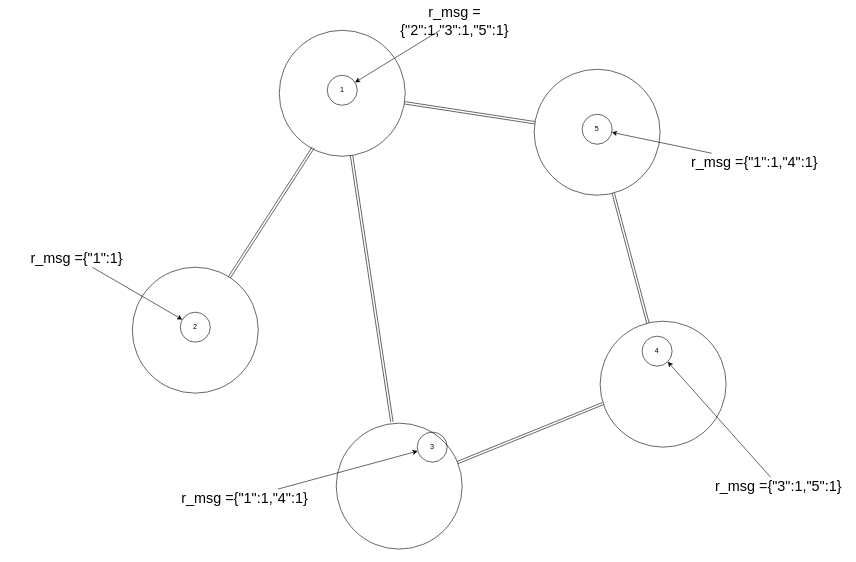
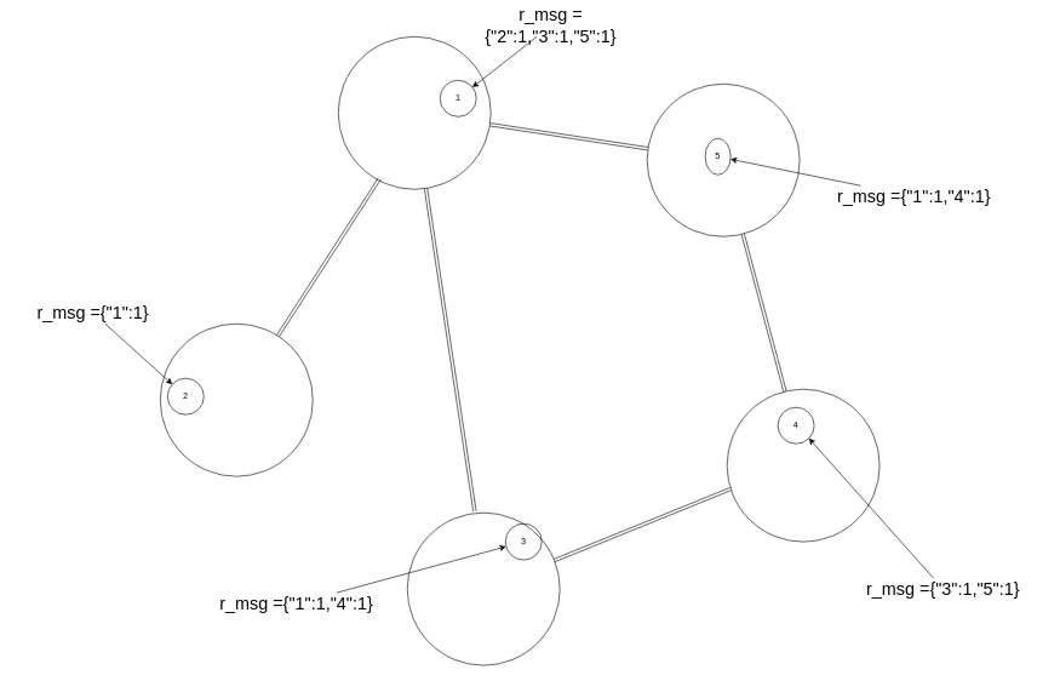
  <mxCell id="0" />
  <mxCell id="1" parent="0" />
  <mxCell id="2" value="Gds类add_one_node_ids方法工作流程图" style="text;html=1;strokeWidth=0;fillColor=none;fontSize=18;fontFamily=Arial;align=center;" parent="1"><mxGeometry x="300" y="20" width="500" height="30" as="geometry" /></mxCell>
  <mxCell id="3" value="图例" style="shape=rectangle;strokeWidth=1;fillColor=#f5f5f5;align=center;fontSize=14;fontFamily=Arial;" parent="1"><mxGeometry x="10" y="60" width="120" height="120" as="geometry" /></mxCell>
  <mxCell id="4" value="节点" style="shape=ellipse;strokeWidth=2;fillColor=none;" parent="1"><mxGeometry x="20" y="90" width="30" height="30" as="geometry" /></mxCell>
  <mxCell id="5" value="节点" style="text;html=1;strokeWidth=0;fillColor=none;" parent="1"><mxGeometry x="60" y="95" width="60" height="20" as="geometry" /></mxCell>
  <mxCell id="6" value="源节点" style="shape=ellipse;strokeWidth=2;fillColor=#ccffcc;" parent="1"><mxGeometry x="20" y="120" width="30" height="30" as="geometry" /></mxCell>
  <mxCell id="7" value="源节点" style="text;html=1;strokeWidth=0;fillColor=none;" parent="1"><mxGeometry x="60" y="125" width="60" height="20" as="geometry" /></mxCell>
  <mxCell id="8" value="边" style="shape=line;strokeWidth=1;" parent="1"><mxGeometry x="20" y="150" width="30" as="geometry" /></mxCell>
  <mxCell id="9" value="边" style="text;html=1;strokeWidth=0;fillColor=none;" parent="1"><mxGeometry x="60" y="145" width="60" height="20" as="geometry" /></mxCell>
  <mxCell id="10" value="节点1" style="shape=ellipse;strokeWidth=2;fillColor=#ccffcc;" parent="1"><mxGeometry x="300" y="200" width="60" height="60" as="geometry" /></mxCell>
  <mxCell id="11" value="节点2" style="shape=ellipse;strokeWidth=2;fillColor=none;" parent="1"><mxGeometry x="400" y="150" width="60" height="60" as="geometry" /></mxCell>
  <mxCell id="12" value="节点3" style="shape=ellipse;strokeWidth=2;fillColor=none;" parent="1"><mxGeometry x="400" y="250" width="60" height="60" as="geometry" /></mxCell>
  <mxCell id="13" value="节点4" style="shape=ellipse;strokeWidth=2;fillColor=none;" parent="1"><mxGeometry x="500" y="150" width="60" height="60" as="geometry" /></mxCell>
  <mxCell id="14" value="节点5" style="shape=ellipse;strokeWidth=2;fillColor=none;" parent="1"><mxGeometry x="500" y="250" width="60" height="60" as="geometry" /></mxCell>
  <mxCell id="15" style="shape=line;strokeWidth=1;" parent="1" source="10" target="11"><mxGeometry as="geometry" /></mxCell>
  <mxCell id="16" style="shape=line;strokeWidth=1;" parent="1" source="10" target="12"><mxGeometry as="geometry" /></mxCell>
  <mxCell id="17" style="shape=line;strokeWidth=1;" parent="1" source="11" target="13"><mxGeometry as="geometry" /></mxCell>
  <mxCell id="18" style="shape=line;strokeWidth=1;" parent="1" source="12" target="14"><mxGeometry as="geometry" /></mxCell>
  <mxCell id="19" style="shape=line;strokeWidth=1;" parent="1" source="11" target="12"><mxGeometry as="geometry" /></mxCell>
  <mxCell id="20" style="shape=line;strokeWidth=1;" parent="1" source="13" target="14"><mxGeometry as="geometry" /></mxCell>
  <mxCell id="21" value="步骤1: 初始化 node_ids = [1]" style="shape=rectangle;strokeWidth=1;fillColor=none;" parent="1"><mxGeometry x="650" y="100" width="150" height="60" as="geometry" /></mxCell>
  <mxCell id="22" value="步骤2: 遍历node_ids for node_id in node_ids:" style="shape=rectangle;strokeWidth=1;fillColor=none;" parent="1"><mxGeometry x="650" y="180" width="150" height="60" as="geometry" /></mxCell>
  <mxCell id="23" value="步骤3: 获取原始消息 origin_msg = json.loads(self.nodeid_msg_dict[node_id])" style="shape=rectangle;strokeWidth=1;fillColor=none;" parent="1"><mxGeometry x="650" y="260" width="150" height="60" as="geometry" /></mxCell>
  <mxCell id="24" value="步骤4: 创建新消息 add_msg = {str(node_id): 1}" style="shape=rectangle;strokeWidth=1;fillColor=none;" parent="1"><mxGeometry x="650" y="340" width="150" height="60" as="geometry" /></mxCell>
  <mxCell id="25" value="步骤5: 更新原始消息 origin_msg.update(add_msg)" style="shape=rectangle;strokeWidth=1;fillColor=none;" parent="1"><mxGeometry x="650" y="420" width="150" height="60" as="geometry" /></mxCell>
  <mxCell id="26" value="步骤6: 合并消息 buffer = [add_msg, origin_msg] merged_dict = merge_dicts_with_sum(buffer)" style="shape=rectangle;strokeWidth=1;fillColor=none;" parent="1"><mxGeometry x="650" y="500" width="150" height="80" as="geometry" /></mxCell>
  <mxCell id="27" value="步骤7: 保存结果 self.nodeid_msg_dict[node_id] = json.dumps(merged_dict) self.normalize_node_id(node_id)" style="shape=rectangle;strokeWidth=1;fillColor=none;" parent="1"><mxGeometry x="650" y="590" width="150" height="80" as="geometry" /></mxCell>
  <mxCell id="28" value="原始消息: {}" style="shape=rectangle;strokeWidth=1;fillColor=none;" parent="1"><mxGeometry x="300" y="350" width="200" height="40" as="geometry" /></mxCell>
  <mxCell id="29" value="添加消息: {'1': 1}" style="shape=rectangle;strokeWidth=1;fillColor=none;" parent="1"><mxGeometry x="300" y="410" width="200" height="40" as="geometry" /></mxCell>
  <mxCell id="30" value="合并后消息: {'1': 1}" style="shape=rectangle;strokeWidth=1;fillColor=none;" parent="1"><mxGeometry x="300" y="470" width="200" height="40" as="geometry" /></mxCell>
  <mxCell id="31" style="shape=arrow;strokeWidth=1;" parent="1" source="21" target="22"><mxGeometry as="geometry" /></mxCell>
  <mxCell id="32" style="shape=arrow;strokeWidth=1;" parent="1" source="22" target="23"><mxGeometry as="geometry" /></mxCell>
  <mxCell id="33" style="shape=arrow;strokeWidth=1;" parent="1" source="23" target="24"><mxGeometry as="geometry" /></mxCell>
  <mxCell id="34" style="shape=arrow;strokeWidth=1;" parent="1" source="24" target="25"><mxGeometry as="geometry" /></mxCell>
  <mxCell id="35" style="shape=arrow;strokeWidth=1;" parent="1" source="25" target="26"><mxGeometry as="geometry" /></mxCell>
  <mxCell id="36" style="shape=arrow;strokeWidth=1;" parent="1" source="26" target="27"><mxGeometry as="geometry" /></mxCell>
  <mxCell id="37" style="shape=dashed;strokeWidth=1;" parent="1" source="10" target="22"><mxGeometry as="geometry" /></mxCell>
  <mxCell id="38" style="shape=dashed;strokeWidth=1;" parent="1" source="23" target="28"><mxGeometry as="geometry" /></mxCell>
  <mxCell id="39" style="shape=dashed;strokeWidth=1;" parent="1" source="24" target="29"><mxGeometry as="geometry" /></mxCell>
  <mxCell id="40" style="shape=dashed;strokeWidth=1;" parent="1" source="26" target="30"><mxGeometry as="geometry" /></mxCell>
  <mxCell id="41" value="" style="group" parent="1" vertex="1" connectable="0"><mxGeometry x="465" y="50" width="210" height="210" as="geometry" /></mxCell>
  <mxCell id="42" value="" style="ellipse;whiteSpace=wrap;html=1;aspect=fixed;fillColor=none;" parent="41" vertex="1"><mxGeometry width="210" height="210" as="geometry" /></mxCell>
- <mxCell id="43" value="1" style="ellipse;whiteSpace=wrap;html=1;aspect=fixed;strokeColor=default;fillColor=none;" parent="41" vertex="1"><mxGeometry x="80" y="75" width="50" height="50" as="geometry" /></mxCell>
+ <mxCell id="43" value="1" style="ellipse;whiteSpace=wrap;html=1;aspect=fixed;strokeColor=default;fillColor=none;" parent="41" vertex="1"><mxGeometry x="140" y="60" width="50" height="50" as="geometry" /></mxCell>
  <mxCell id="44" value="" style="group" parent="1" vertex="1" connectable="0"><mxGeometry x="220" y="445" width="210" height="210" as="geometry" /></mxCell>
  <mxCell id="45" value="" style="ellipse;whiteSpace=wrap;html=1;aspect=fixed;fillColor=none;" parent="44" vertex="1"><mxGeometry width="210" height="210" as="geometry" /></mxCell>
- <mxCell id="46" value="2" style="ellipse;whiteSpace=wrap;html=1;aspect=fixed;strokeColor=default;fillColor=none;" parent="44" vertex="1"><mxGeometry x="80" y="75" width="50" height="50" as="geometry" /></mxCell>
+ <mxCell id="46" value="2" style="ellipse;whiteSpace=wrap;html=1;aspect=fixed;strokeColor=default;fillColor=none;" parent="44" vertex="1"><mxGeometry x="10" y="75" width="50" height="50" as="geometry" /></mxCell>
  <mxCell id="47" value="" style="group" parent="1" vertex="1" connectable="0"><mxGeometry x="560" y="705" width="210" height="210" as="geometry" /></mxCell>
  <mxCell id="48" value="" style="ellipse;whiteSpace=wrap;html=1;aspect=fixed;fillColor=none;" parent="47" vertex="1"><mxGeometry width="210" height="210" as="geometry" /></mxCell>
  <mxCell id="49" value="3" style="ellipse;whiteSpace=wrap;html=1;aspect=fixed;strokeColor=default;fillColor=none;" parent="47" vertex="1"><mxGeometry x="135" y="15" width="50" height="50" as="geometry" /></mxCell>
  <mxCell id="50" value="" style="group" parent="1" vertex="1" connectable="0"><mxGeometry x="1000" y="535" width="210" height="210" as="geometry" /></mxCell>
  <mxCell id="51" value="" style="ellipse;whiteSpace=wrap;html=1;aspect=fixed;fillColor=none;" parent="50" vertex="1"><mxGeometry width="210" height="210" as="geometry" /></mxCell>
  <mxCell id="52" value="4" style="ellipse;whiteSpace=wrap;html=1;aspect=fixed;strokeColor=default;fillColor=none;" parent="50" vertex="1"><mxGeometry x="70" y="25" width="50" height="50" as="geometry" /></mxCell>
  <mxCell id="53" value="" style="group" parent="1" vertex="1" connectable="0"><mxGeometry x="890" y="115" width="210" height="210" as="geometry" /></mxCell>
  <mxCell id="54" value="" style="ellipse;whiteSpace=wrap;html=1;aspect=fixed;fillColor=none;" parent="53" vertex="1"><mxGeometry width="210" height="210" as="geometry" /></mxCell>
- <mxCell id="55" value="5" style="ellipse;whiteSpace=wrap;html=1;aspect=fixed;strokeColor=default;fillColor=none;" parent="53" vertex="1"><mxGeometry x="80" y="75" width="50" height="50" as="geometry" /></mxCell>
+ <mxCell id="55" value="5" style="ellipse;whiteSpace=wrap;html=1;aspect=fixed;strokeColor=default;fillColor=none;" parent="53" vertex="1"><mxGeometry x="80" y="75" width="35" height="50" as="geometry" /></mxCell>
  <mxCell id="56" style="html=1;entryX=0.27;entryY=0.93;entryDx=0;entryDy=0;entryPerimeter=0;shape=link;" parent="1" source="45" target="42" edge="1"><mxGeometry relative="1" as="geometry" /></mxCell>
  <mxCell id="57" style="html=1;shape=link;" parent="1" source="42" target="54" edge="1"><mxGeometry relative="1" as="geometry" /></mxCell>
  <mxCell id="58" style="html=1;entryX=0.38;entryY=0.017;entryDx=0;entryDy=0;entryPerimeter=0;shape=link;" parent="1" source="54" target="51" edge="1"><mxGeometry relative="1" as="geometry" /></mxCell>
  <mxCell id="59" style="html=1;entryX=0.442;entryY=-0.009;entryDx=0;entryDy=0;entryPerimeter=0;shape=link;" parent="1" source="42" target="48" edge="1"><mxGeometry relative="1" as="geometry" /></mxCell>
  <mxCell id="60" style="html=1;entryX=0.023;entryY=0.654;entryDx=0;entryDy=0;entryPerimeter=0;shape=link;" parent="1" source="48" target="51" edge="1"><mxGeometry relative="1" as="geometry" /></mxCell>
  <mxCell id="61" style="edgeStyle=none;html=1;" parent="1" source="62" target="43" edge="1"><mxGeometry relative="1" as="geometry" /></mxCell>
  <mxCell id="62" value="&lt;font style=&quot;font-size: 24px;&quot;&gt;r_msg ={&quot;2&quot;:1,&quot;3&quot;:1,&quot;5&quot;:1}&lt;/font&gt;" style="text;html=1;align=center;verticalAlign=middle;whiteSpace=wrap;rounded=0;" parent="1" vertex="1"><mxGeometry x="650" y="20" width="215" height="30" as="geometry" /></mxCell>
  <mxCell id="63" style="edgeStyle=none;html=1;" parent="1" source="64" target="46" edge="1"><mxGeometry relative="1" as="geometry" /></mxCell>
  <mxCell id="64" value="&lt;font style=&quot;font-size: 24px;&quot;&gt;r_msg ={&quot;1&quot;:1}&lt;/font&gt;" style="text;html=1;align=center;verticalAlign=middle;whiteSpace=wrap;rounded=0;" parent="1" vertex="1"><mxGeometry x="20" y="415" width="215" height="30" as="geometry" /></mxCell>
  <mxCell id="65" style="edgeStyle=none;html=1;" parent="1" source="66" target="49" edge="1"><mxGeometry relative="1" as="geometry" /></mxCell>
  <mxCell id="66" value="&lt;font style=&quot;font-size: 24px;&quot;&gt;r_msg ={&quot;1&quot;:1,&quot;4&quot;:1}&lt;/font&gt;" style="text;html=1;align=center;verticalAlign=middle;whiteSpace=wrap;rounded=0;" parent="1" vertex="1"><mxGeometry x="300" y="815" width="215" height="30" as="geometry" /></mxCell>
  <mxCell id="67" style="edgeStyle=none;html=1;entryX=1;entryY=1;entryDx=0;entryDy=0;" parent="1" source="68" target="52" edge="1"><mxGeometry relative="1" as="geometry" /></mxCell>
  <mxCell id="68" value="&lt;font style=&quot;font-size: 24px;&quot;&gt;r_msg ={&quot;3&quot;:1,&quot;5&quot;:1}&lt;/font&gt;" style="text;html=1;align=center;verticalAlign=middle;whiteSpace=wrap;rounded=0;" parent="1" vertex="1"><mxGeometry x="1190" y="795" width="215" height="30" as="geometry" /></mxCell>
  <mxCell id="69" style="edgeStyle=none;html=1;" parent="1" source="70" target="55" edge="1"><mxGeometry relative="1" as="geometry" /></mxCell>
  <mxCell id="70" value="&lt;font style=&quot;font-size: 24px;&quot;&gt;r_msg ={&quot;1&quot;:1,&quot;4&quot;:1}&lt;/font&gt;" style="text;html=1;align=center;verticalAlign=middle;whiteSpace=wrap;rounded=0;" parent="1" vertex="1"><mxGeometry x="1150" y="255" width="215" height="30" as="geometry" /></mxCell>
